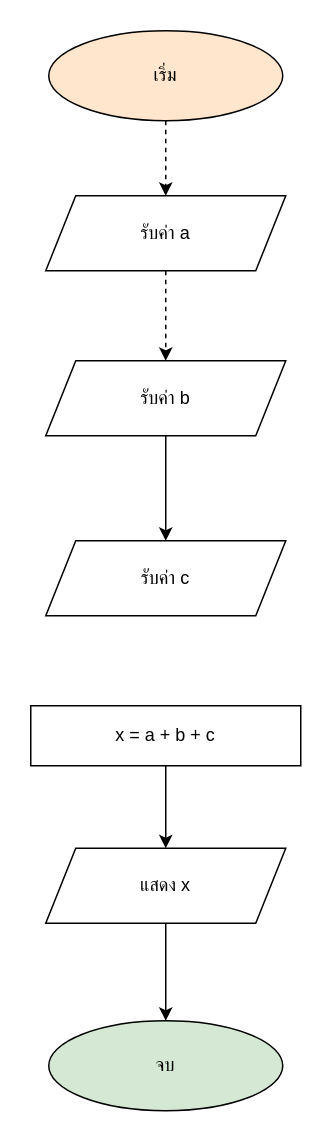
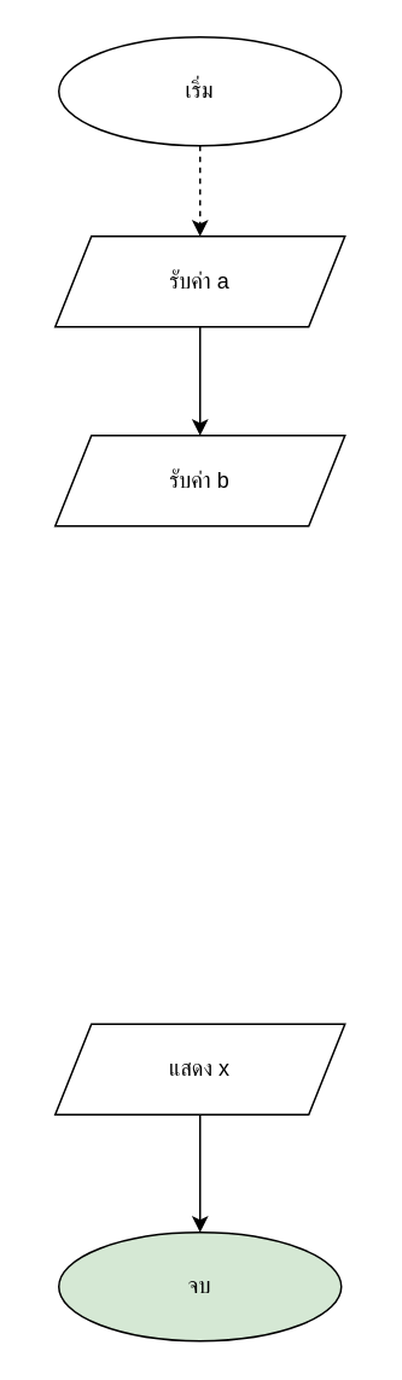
  <mxCell id="0" />
  <mxCell id="1" parent="0" />
  <mxCell id="2" style="edgeStyle=orthogonalEdgeStyle;rounded=0;orthogonalLoop=1;jettySize=auto;html=1;exitX=0.5;exitY=1;exitDx=0;exitDy=0;entryX=0.5;entryY=0;entryDx=0;entryDy=0;dashed=1;" edge="1" parent="1" source="3" target="5"><mxGeometry relative="1" as="geometry" /></mxCell>
- <mxCell id="3" value="เริ่ม" style="ellipse;whiteSpace=wrap;html=1;fillColor=#ffe6cc;" vertex="1" parent="1"><mxGeometry x="32" y="20" width="156" height="60" as="geometry" /></mxCell>
- <mxCell id="4" style="edgeStyle=orthogonalEdgeStyle;rounded=0;orthogonalLoop=1;jettySize=auto;html=1;exitX=0.5;exitY=1;exitDx=0;exitDy=0;entryX=0.5;entryY=0;entryDx=0;entryDy=0;dashed=1;" edge="1" parent="1" source="5" target="7"><mxGeometry relative="1" as="geometry" /></mxCell>
+ <mxCell id="3" value="เริ่ม" style="ellipse;whiteSpace=wrap;html=1;" vertex="1" parent="1"><mxGeometry x="32" y="20" width="156" height="60" as="geometry" /></mxCell>
+ <mxCell id="4" style="edgeStyle=orthogonalEdgeStyle;rounded=0;orthogonalLoop=1;jettySize=auto;html=1;exitX=0.5;exitY=1;exitDx=0;exitDy=0;entryX=0.5;entryY=0;entryDx=0;entryDy=0;" edge="1" parent="1" source="5" target="7"><mxGeometry relative="1" as="geometry" /></mxCell>
  <mxCell id="5" value="รับค่า a" style="shape=parallelogram;perimeter=parallelogramPerimeter;whiteSpace=wrap;html=1;fixedSize=1;" vertex="1" parent="1"><mxGeometry x="30" y="130" width="160" height="50" as="geometry" /></mxCell>
- <mxCell id="6" value="" style="edgeStyle=orthogonalEdgeStyle;rounded=0;orthogonalLoop=1;jettySize=auto;html=1;" edge="1" parent="1" source="7" target="8"><mxGeometry relative="1" as="geometry" /></mxCell>
  <mxCell id="7" value="รับค่า b" style="shape=parallelogram;perimeter=parallelogramPerimeter;whiteSpace=wrap;html=1;fixedSize=1;" vertex="1" parent="1"><mxGeometry x="30" y="240" width="160" height="50" as="geometry" /></mxCell>
- <mxCell id="8" value="รับค่า c" style="shape=parallelogram;perimeter=parallelogramPerimeter;whiteSpace=wrap;html=1;fixedSize=1;" vertex="1" parent="1"><mxGeometry x="30" y="360" width="160" height="50" as="geometry" /></mxCell>
- <mxCell id="9" value="" style="edgeStyle=orthogonalEdgeStyle;rounded=0;orthogonalLoop=1;jettySize=auto;html=1;" edge="1" parent="1" source="10" target="12"><mxGeometry relative="1" as="geometry" /></mxCell>
- <mxCell id="10" value="x = a + b + c" style="rounded=0;whiteSpace=wrap;html=1;" vertex="1" parent="1"><mxGeometry x="20" y="470" width="180" height="40" as="geometry" /></mxCell>
  <mxCell id="11" value="" style="edgeStyle=orthogonalEdgeStyle;rounded=0;orthogonalLoop=1;jettySize=auto;html=1;" edge="1" parent="1" source="12" target="13"><mxGeometry relative="1" as="geometry" /></mxCell>
  <mxCell id="12" value="แสดง x" style="shape=parallelogram;perimeter=parallelogramPerimeter;whiteSpace=wrap;html=1;fixedSize=1;" vertex="1" parent="1"><mxGeometry x="30" y="565" width="160" height="50" as="geometry" /></mxCell>
  <mxCell id="13" value="จบ" style="ellipse;whiteSpace=wrap;html=1;fillColor=#d5e8d4;" vertex="1" parent="1"><mxGeometry x="32" y="680" width="156" height="60" as="geometry" /></mxCell>
